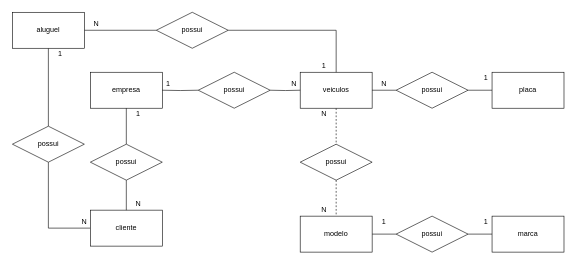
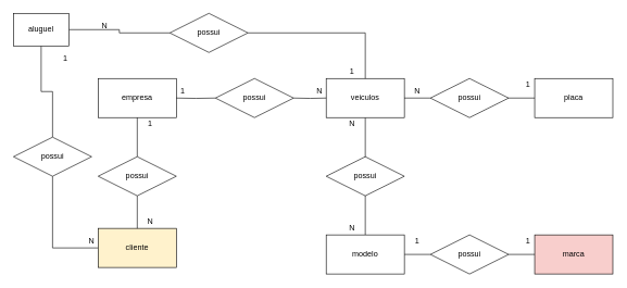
  <mxCell id="0" />
  <mxCell id="1" parent="0" />
  <mxCell id="2" value="empresa" style="rounded=0;whiteSpace=wrap;html=1;" vertex="1" parent="1"><mxGeometry x="150" y="120" width="120" height="60" as="geometry" /></mxCell>
- <mxCell id="3" style="edgeStyle=orthogonalEdgeStyle;rounded=0;orthogonalLoop=1;jettySize=auto;html=1;exitX=0.5;exitY=1;exitDx=0;exitDy=0;entryX=0.5;entryY=0;entryDx=0;entryDy=0;endArrow=none;endFill=0;dashed=1;" edge="1" parent="1" source="4" target="10"><mxGeometry relative="1" as="geometry" /></mxCell>
+ <mxCell id="3" style="edgeStyle=orthogonalEdgeStyle;rounded=0;orthogonalLoop=1;jettySize=auto;html=1;exitX=0.5;exitY=1;exitDx=0;exitDy=0;entryX=0.5;entryY=0;entryDx=0;entryDy=0;endArrow=none;endFill=0;" edge="1" parent="1" source="4" target="10"><mxGeometry relative="1" as="geometry" /></mxCell>
  <mxCell id="4" value="veiculos" style="rounded=0;whiteSpace=wrap;html=1;" vertex="1" parent="1"><mxGeometry x="500" y="120" width="120" height="60" as="geometry" /></mxCell>
  <mxCell id="5" style="edgeStyle=orthogonalEdgeStyle;rounded=0;orthogonalLoop=1;jettySize=auto;html=1;entryX=0;entryY=0.5;entryDx=0;entryDy=0;endArrow=none;endFill=0;" edge="1" parent="1" target="4"><mxGeometry relative="1" as="geometry"><mxPoint x="450" y="150" as="sourcePoint" /></mxGeometry></mxCell>
  <mxCell id="6" style="edgeStyle=orthogonalEdgeStyle;rounded=0;orthogonalLoop=1;jettySize=auto;html=1;exitX=0;exitY=0.5;exitDx=0;exitDy=0;entryX=1;entryY=0.5;entryDx=0;entryDy=0;endArrow=none;endFill=0;" edge="1" parent="1" target="2"><mxGeometry relative="1" as="geometry"><mxPoint x="330" y="150" as="sourcePoint" /></mxGeometry></mxCell>
  <mxCell id="7" value="1" style="text;html=1;strokeColor=none;fillColor=none;align=center;verticalAlign=middle;whiteSpace=wrap;rounded=0;" vertex="1" parent="1"><mxGeometry x="260" y="130" width="40" height="20" as="geometry" /></mxCell>
  <mxCell id="8" value="N" style="text;html=1;strokeColor=none;fillColor=none;align=center;verticalAlign=middle;whiteSpace=wrap;rounded=0;" vertex="1" parent="1"><mxGeometry x="470" y="130" width="40" height="20" as="geometry" /></mxCell>
  <mxCell id="9" style="edgeStyle=orthogonalEdgeStyle;rounded=0;orthogonalLoop=1;jettySize=auto;html=1;endArrow=none;endFill=0;entryX=0;entryY=0.5;entryDx=0;entryDy=0;" edge="1" parent="1" source="10" target="15"><mxGeometry relative="1" as="geometry"><mxPoint x="630" y="390" as="targetPoint" /></mxGeometry></mxCell>
  <mxCell id="10" value="modelo" style="rounded=0;whiteSpace=wrap;html=1;" vertex="1" parent="1"><mxGeometry x="500" y="360" width="120" height="60" as="geometry" /></mxCell>
  <mxCell id="11" value="placa" style="rounded=0;whiteSpace=wrap;html=1;" vertex="1" parent="1"><mxGeometry x="820" y="120" width="120" height="60" as="geometry" /></mxCell>
- <mxCell id="12" value="marca" style="rounded=0;whiteSpace=wrap;html=1;" vertex="1" parent="1"><mxGeometry x="820" y="360" width="120" height="60" as="geometry" /></mxCell>
+ <mxCell id="12" value="marca" style="rounded=0;whiteSpace=wrap;html=1;fillColor=#f8cecc;" vertex="1" parent="1"><mxGeometry x="820" y="360" width="120" height="60" as="geometry" /></mxCell>
  <mxCell id="13" value="possui" style="shape=rhombus;perimeter=rhombusPerimeter;whiteSpace=wrap;html=1;align=center;" vertex="1" parent="1"><mxGeometry x="500" y="240" width="120" height="60" as="geometry" /></mxCell>
  <mxCell id="14" style="edgeStyle=orthogonalEdgeStyle;rounded=0;orthogonalLoop=1;jettySize=auto;html=1;entryX=0;entryY=0.5;entryDx=0;entryDy=0;endArrow=none;endFill=0;" edge="1" parent="1" source="15" target="12"><mxGeometry relative="1" as="geometry" /></mxCell>
  <mxCell id="15" value="possui" style="shape=rhombus;perimeter=rhombusPerimeter;whiteSpace=wrap;html=1;align=center;" vertex="1" parent="1"><mxGeometry x="660" y="360" width="120" height="60" as="geometry" /></mxCell>
  <mxCell id="16" style="edgeStyle=orthogonalEdgeStyle;rounded=0;orthogonalLoop=1;jettySize=auto;html=1;exitX=1;exitY=0.5;exitDx=0;exitDy=0;entryX=0;entryY=0.5;entryDx=0;entryDy=0;endArrow=none;endFill=0;" edge="1" parent="1" source="18" target="11"><mxGeometry relative="1" as="geometry" /></mxCell>
  <mxCell id="17" style="edgeStyle=orthogonalEdgeStyle;rounded=0;orthogonalLoop=1;jettySize=auto;html=1;exitX=0;exitY=0.5;exitDx=0;exitDy=0;entryX=1;entryY=0.5;entryDx=0;entryDy=0;endArrow=none;endFill=0;" edge="1" parent="1" source="18" target="4"><mxGeometry relative="1" as="geometry" /></mxCell>
  <mxCell id="18" value="possui" style="shape=rhombus;perimeter=rhombusPerimeter;whiteSpace=wrap;html=1;align=center;" vertex="1" parent="1"><mxGeometry x="660" y="120" width="120" height="60" as="geometry" /></mxCell>
  <mxCell id="19" style="edgeStyle=orthogonalEdgeStyle;rounded=0;orthogonalLoop=1;jettySize=auto;html=1;entryX=0.5;entryY=1;entryDx=0;entryDy=0;endArrow=none;endFill=0;" edge="1" parent="1" source="20" target="35"><mxGeometry relative="1" as="geometry" /></mxCell>
- <mxCell id="20" value="cliente" style="rounded=0;whiteSpace=wrap;html=1;" vertex="1" parent="1"><mxGeometry x="150" y="350" width="120" height="60" as="geometry" /></mxCell>
+ <mxCell id="20" value="cliente" style="rounded=0;whiteSpace=wrap;html=1;fillColor=#fff2cc;" vertex="1" parent="1"><mxGeometry x="150" y="350" width="120" height="60" as="geometry" /></mxCell>
  <mxCell id="21" style="edgeStyle=orthogonalEdgeStyle;rounded=0;orthogonalLoop=1;jettySize=auto;html=1;entryX=0.5;entryY=1;entryDx=0;entryDy=0;endArrow=none;endFill=0;" edge="1" parent="1" source="23" target="2"><mxGeometry relative="1" as="geometry" /></mxCell>
  <mxCell id="22" style="edgeStyle=orthogonalEdgeStyle;rounded=0;orthogonalLoop=1;jettySize=auto;html=1;exitX=0.5;exitY=1;exitDx=0;exitDy=0;entryX=0.5;entryY=0;entryDx=0;entryDy=0;endArrow=none;endFill=0;" edge="1" parent="1" source="23" target="20"><mxGeometry relative="1" as="geometry" /></mxCell>
  <mxCell id="23" value="possui" style="shape=rhombus;perimeter=rhombusPerimeter;whiteSpace=wrap;html=1;align=center;" vertex="1" parent="1"><mxGeometry x="150" y="240" width="120" height="60" as="geometry" /></mxCell>
  <mxCell id="24" value="1" style="text;html=1;strokeColor=none;fillColor=none;align=center;verticalAlign=middle;whiteSpace=wrap;rounded=0;" vertex="1" parent="1"><mxGeometry x="210" y="180" width="40" height="20" as="geometry" /></mxCell>
  <mxCell id="25" value="N" style="text;html=1;strokeColor=none;fillColor=none;align=center;verticalAlign=middle;whiteSpace=wrap;rounded=0;" vertex="1" parent="1"><mxGeometry x="520" y="340" width="40" height="20" as="geometry" /></mxCell>
  <mxCell id="26" value="1" style="text;html=1;strokeColor=none;fillColor=none;align=center;verticalAlign=middle;whiteSpace=wrap;rounded=0;" vertex="1" parent="1"><mxGeometry x="790" y="120" width="40" height="20" as="geometry" /></mxCell>
  <mxCell id="27" value="1" style="text;html=1;strokeColor=none;fillColor=none;align=center;verticalAlign=middle;whiteSpace=wrap;rounded=0;" vertex="1" parent="1"><mxGeometry x="790" y="360" width="40" height="20" as="geometry" /></mxCell>
  <mxCell id="28" value="N" style="text;html=1;strokeColor=none;fillColor=none;align=center;verticalAlign=middle;whiteSpace=wrap;rounded=0;" vertex="1" parent="1"><mxGeometry x="210" y="330" width="40" height="20" as="geometry" /></mxCell>
  <mxCell id="29" value="possui" style="shape=rhombus;perimeter=rhombusPerimeter;whiteSpace=wrap;html=1;align=center;" vertex="1" parent="1"><mxGeometry x="330" y="120" width="120" height="60" as="geometry" /></mxCell>
  <mxCell id="30" style="edgeStyle=orthogonalEdgeStyle;rounded=0;orthogonalLoop=1;jettySize=auto;html=1;exitX=0.5;exitY=1;exitDx=0;exitDy=0;endArrow=none;endFill=0;" edge="1" parent="1" source="24" target="24"><mxGeometry relative="1" as="geometry" /></mxCell>
  <mxCell id="31" value="1" style="text;html=1;strokeColor=none;fillColor=none;align=center;verticalAlign=middle;whiteSpace=wrap;rounded=0;" vertex="1" parent="1"><mxGeometry x="620" y="360" width="40" height="20" as="geometry" /></mxCell>
  <mxCell id="32" value="N" style="text;html=1;strokeColor=none;fillColor=none;align=center;verticalAlign=middle;whiteSpace=wrap;rounded=0;" vertex="1" parent="1"><mxGeometry x="520" y="180" width="40" height="20" as="geometry" /></mxCell>
  <mxCell id="33" value="N" style="text;html=1;strokeColor=none;fillColor=none;align=center;verticalAlign=middle;whiteSpace=wrap;rounded=0;" vertex="1" parent="1"><mxGeometry x="620" y="130" width="40" height="20" as="geometry" /></mxCell>
  <mxCell id="34" style="edgeStyle=orthogonalEdgeStyle;rounded=0;orthogonalLoop=1;jettySize=auto;html=1;exitX=0.5;exitY=0;exitDx=0;exitDy=0;endArrow=none;endFill=0;entryX=0.5;entryY=1;entryDx=0;entryDy=0;" edge="1" parent="1" source="35" target="37"><mxGeometry relative="1" as="geometry"><mxPoint x="80" y="100" as="targetPoint" /></mxGeometry></mxCell>
  <mxCell id="35" value="possui" style="shape=rhombus;perimeter=rhombusPerimeter;whiteSpace=wrap;html=1;align=center;" vertex="1" parent="1"><mxGeometry y="210" width="120" height="60" as="geometry" x="20" /></mxCell>
  <mxCell id="36" style="edgeStyle=orthogonalEdgeStyle;rounded=0;orthogonalLoop=1;jettySize=auto;html=1;endArrow=none;endFill=0;" edge="1" parent="1" source="37" target="39"><mxGeometry relative="1" as="geometry" /></mxCell>
- <mxCell id="37" value="aluguel" style="rounded=0;whiteSpace=wrap;html=1;" vertex="1" parent="1"><mxGeometry y="20" width="120" height="60" as="geometry" x="20" /></mxCell>
+ <mxCell id="37" value="aluguel" style="rounded=0;whiteSpace=wrap;html=1;" vertex="1" parent="1"><mxGeometry x="20" y="20" width="85" height="50" as="geometry" /></mxCell>
  <mxCell id="38" style="edgeStyle=orthogonalEdgeStyle;rounded=0;orthogonalLoop=1;jettySize=auto;html=1;exitX=1;exitY=0.5;exitDx=0;exitDy=0;endArrow=none;endFill=0;entryX=0.5;entryY=0;entryDx=0;entryDy=0;" edge="1" parent="1" source="39" target="4"><mxGeometry relative="1" as="geometry"><mxPoint x="560" y="50" as="targetPoint" /></mxGeometry></mxCell>
  <mxCell id="39" value="possui" style="shape=rhombus;perimeter=rhombusPerimeter;whiteSpace=wrap;html=1;align=center;" vertex="1" parent="1"><mxGeometry x="260" y="20" width="120" height="60" as="geometry" /></mxCell>
  <mxCell id="40" value="N" style="text;html=1;strokeColor=none;fillColor=none;align=center;verticalAlign=middle;whiteSpace=wrap;rounded=0;" vertex="1" parent="1"><mxGeometry x="120" y="360" width="40" height="20" as="geometry" /></mxCell>
  <mxCell id="41" value="1" style="text;html=1;strokeColor=none;fillColor=none;align=center;verticalAlign=middle;whiteSpace=wrap;rounded=0;" vertex="1" parent="1"><mxGeometry x="80" y="80" width="40" height="20" as="geometry" /></mxCell>
  <mxCell id="42" value="N" style="text;html=1;strokeColor=none;fillColor=none;align=center;verticalAlign=middle;whiteSpace=wrap;rounded=0;" vertex="1" parent="1"><mxGeometry x="140" y="30" width="40" height="20" as="geometry" /></mxCell>
  <mxCell id="43" value="1" style="text;html=1;strokeColor=none;fillColor=none;align=center;verticalAlign=middle;whiteSpace=wrap;rounded=0;" vertex="1" parent="1"><mxGeometry x="520" y="100" width="40" height="20" as="geometry" /></mxCell>
